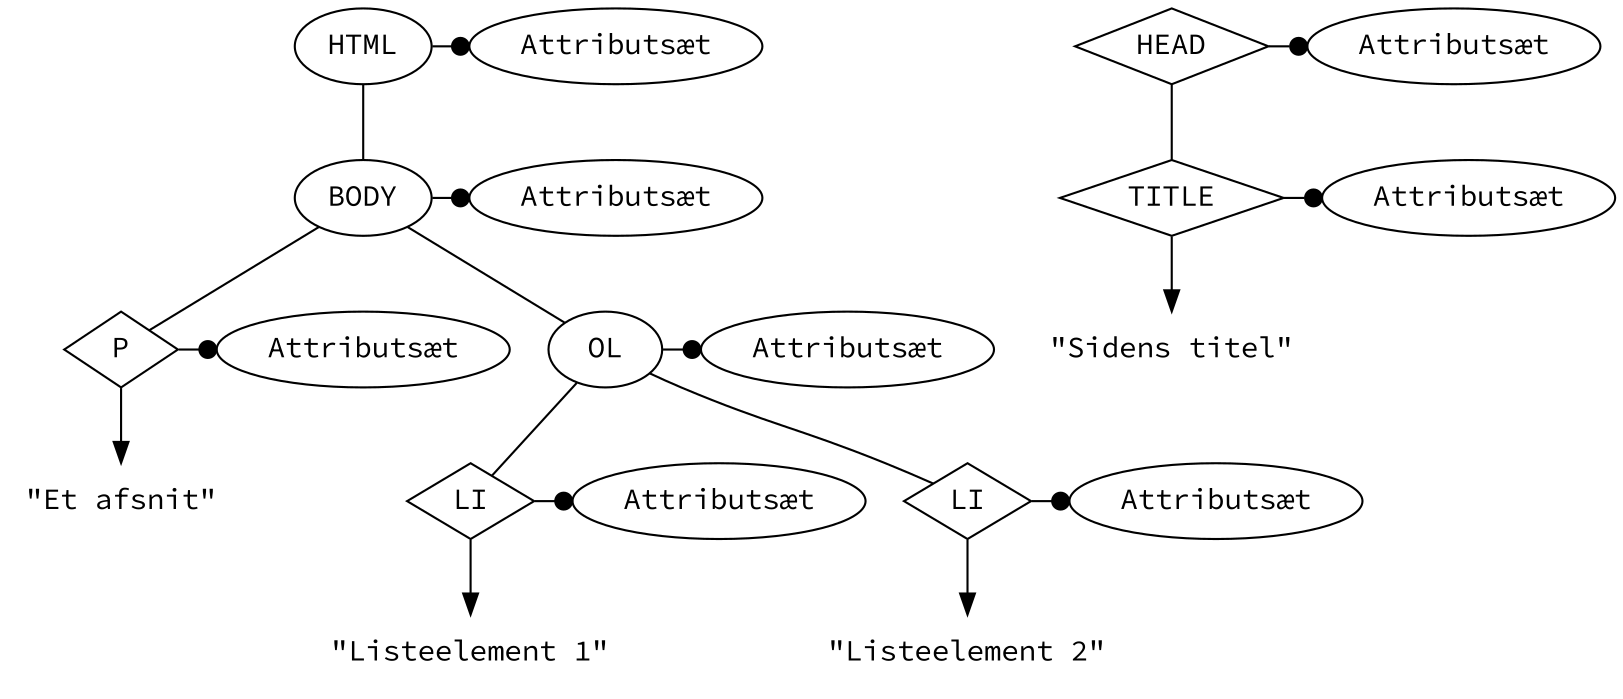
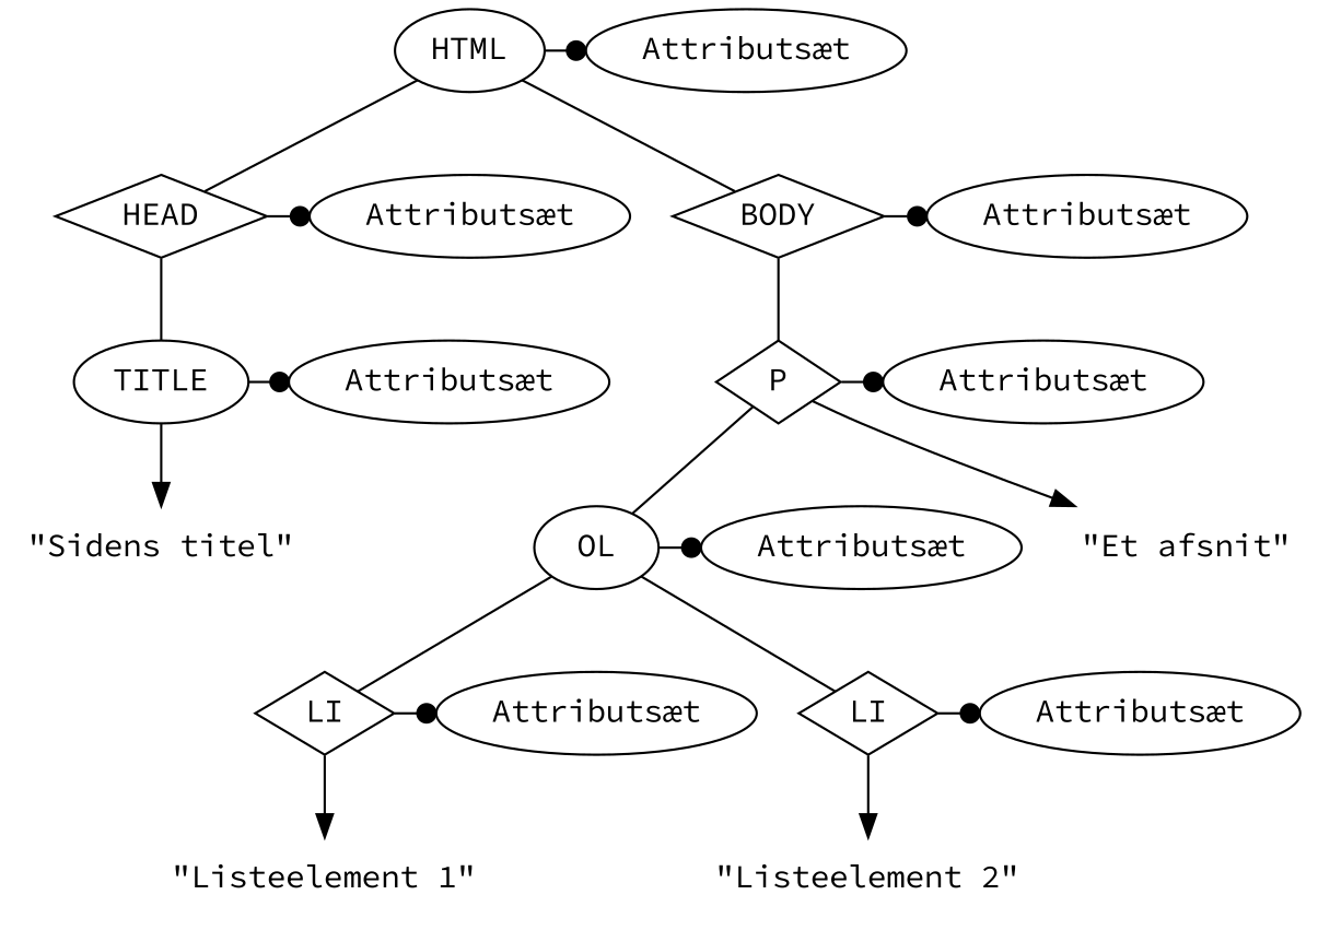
  digraph {
    fontname="Source Code Pro"
    node [fontname="Source Code Pro" shape=ellipse]
    edge [arrowhead=dot fontname="Source Code Pro"]
    n1 [label=HTML]
    n2 [label="Attributsæt"]
    n3 [label=HEAD shape=diamond]
    n4 [label="Attributsæt"]
-   n5 [label=TITLE shape=diamond]
+   n5 [label=TITLE]
    n6 [label="Attributsæt"]
-   n7 [label=BODY]
+   n7 [label=BODY shape=diamond]
    n8 [label="Attributsæt"]
    n9 [label=P shape=diamond]
    n10 [label="Attributsæt"]
    n11 [label=OL]
    n12 [label="Attributsæt"]
    n13 [label=LI shape=diamond]
    n14 [label="Attributsæt"]
    n15 [label=LI shape=diamond]
    n16 [label="Attributsæt"]
    n17 [label="\"Sidens titel\"" shape=none]
    n18 [label="\"Et afsnit\"" shape=none]
    n19 [label="\"Listeelement 1\"" shape=none]
    n20 [label="\"Listeelement 2\"" shape=none]
    subgraph sub_1 {
      rank=same
      n1
      n2
    }
    subgraph sub_2 {
      rank=same
      n3
      n4
    }
    subgraph sub_3 {
      rank=same
      n5
      n6
    }
    subgraph sub_4 {
      rank=same
      n7
      n8
    }
    subgraph sub_5 {
      rank=same
      n9
      n10
    }
    subgraph sub_6 {
      rank=same
      n11
      n12
    }
    subgraph sub_7 {
      rank=same
      n13
      n14
    }
    subgraph sub_8 {
      rank=same
      n15
      n16
    }
    n1 -> n2
+   n1 -> n3 [arrowhead=none]
    n1 -> n7 [arrowhead=none]
    n3 -> n4
    n3 -> n5 [arrowhead=none]
    n5 -> n6
    n5 -> n17 [arrowhead=normal]
    n7 -> n8
    n7 -> n9 [arrowhead=none]
-   n7 -> n11 [arrowhead=none]
+   n9 -> n11 [arrowhead=none]
    n9 -> n10
    n9 -> n18 [arrowhead=normal]
    n11 -> n12
    n11 -> n13 [arrowhead=none]
    n11 -> n15 [arrowhead=none]
    n13 -> n14
    n13 -> n19 [arrowhead=normal]
    n15 -> n16
    n15 -> n20 [arrowhead=normal]
  }
